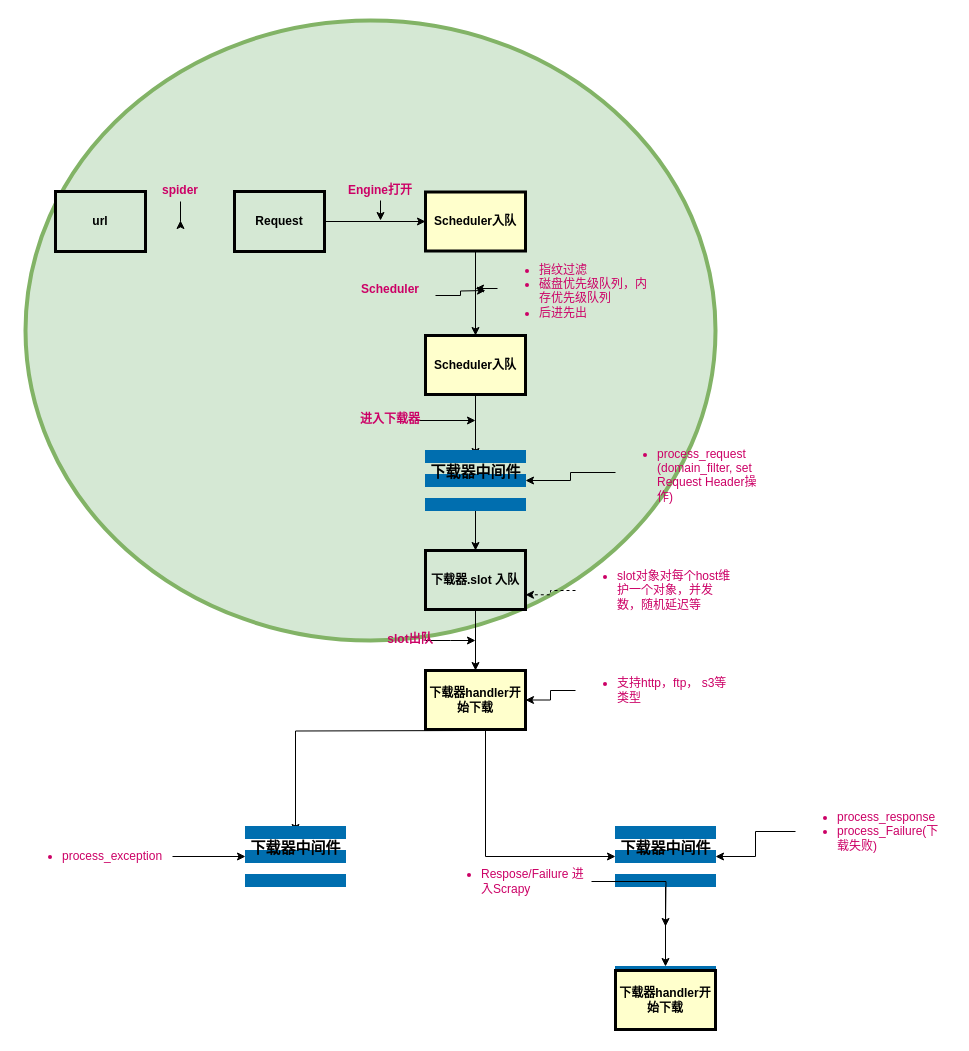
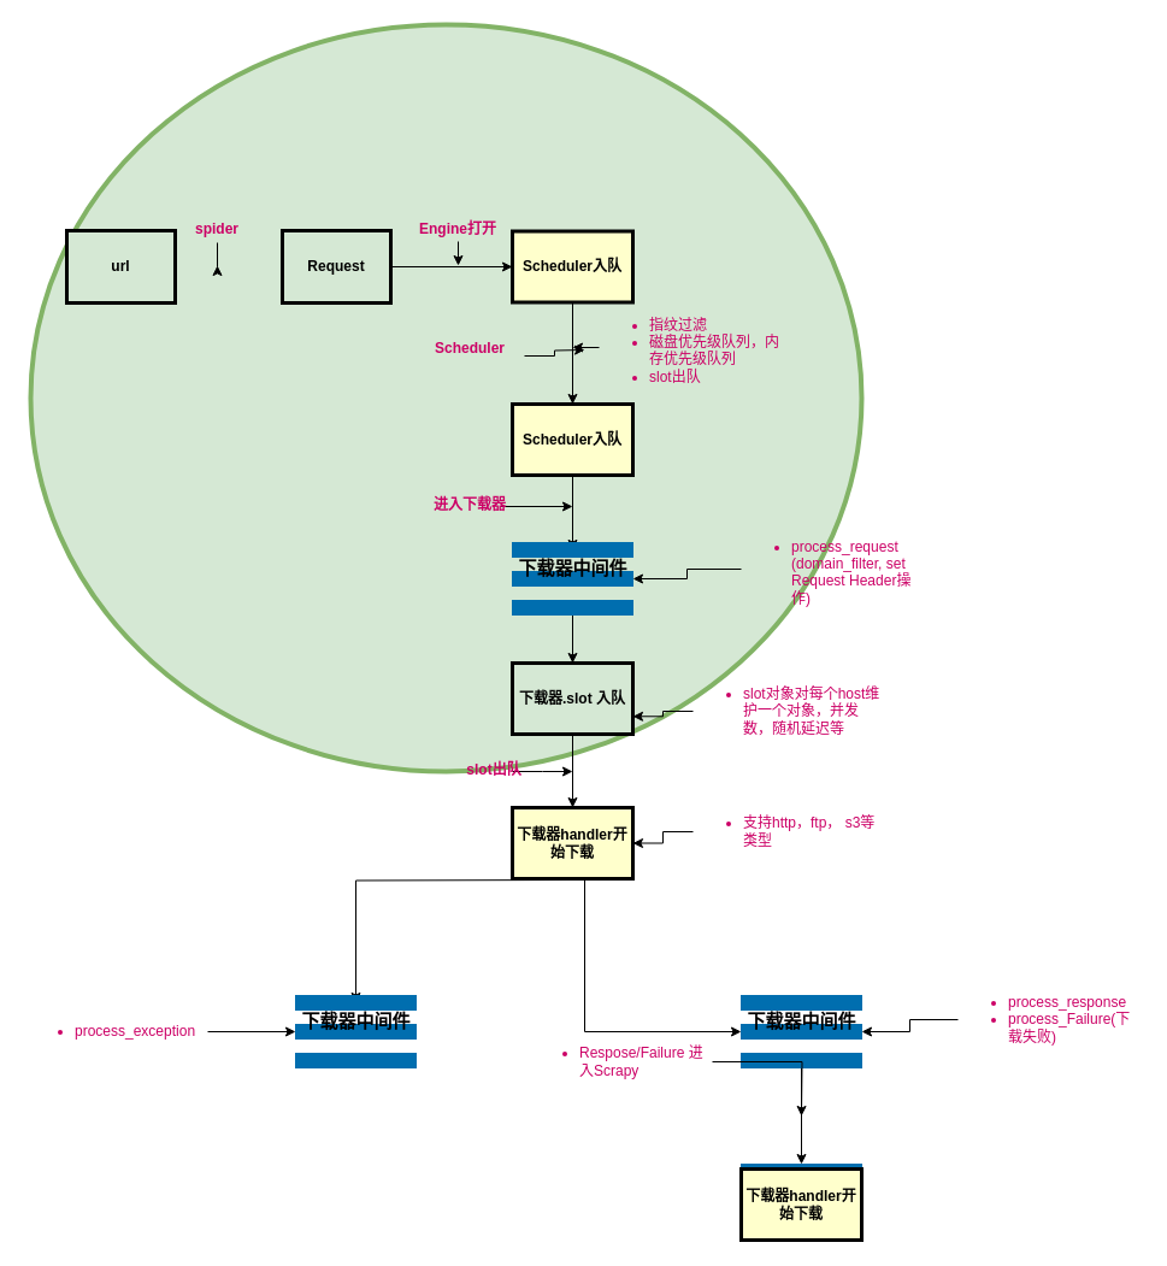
  <mxCell id="0" />
  <mxCell id="1" parent="0" />
  <mxCell id="2" value="&lt;span style=&quot;color: rgba(0 , 0 , 0 , 0) ; font-family: monospace ; font-size: 0px ; white-space: nowrap&quot;&gt;%3CmxGraphModel%3E%3Croot%3E%3CmxCell%20id%3D%220%22%2F%3E%3CmxCell%20id%3D%221%22%20parent%3D%220%22%2F%3E%3CmxCell%20id%3D%222%22%20value%3D%22%26lt%3Bul%20style%3D%26quot%3Bfont-size%3A%2012px%26quot%3B%26gt%3B%26lt%3Bli%26gt%3B%E6%8C%87%E7%BA%B9%E8%BF%87%E6%BB%A4%26lt%3B%2Fli%26gt%3B%26lt%3Bli%26gt%3B%E7%A3%81%E7%9B%98%E4%BC%98%E5%85%88%E7%BA%A7%E9%98%9F%E5%88%97%EF%BC%8C%E5%86%85%E5%AD%98%E4%BC%98%E5%85%88%E7%BA%A7%E9%98%9F%E5%88%97%26lt%3B%2Fli%26gt%3B%26lt%3Bli%26gt%3B%E5%90%8E%E8%BF%9B%E5%85%88%E5%87%BA%26lt%3B%2Fli%26gt%3B%26lt%3B%2Ful%26gt%3B%22%20style%3D%22text%3BstrokeColor%3Dnone%3BfillColor%3Dnone%3Bhtml%3D1%3BwhiteSpace%3Dwrap%3BverticalAlign%3Dmiddle%3Boverflow%3Dhidden%3BlabelBackgroundColor%3Dnone%3BfontSize%3D34%3BfontColor%3D%23CC0066%3Balign%3Dleft%3B%22%20vertex%3D%221%22%20parent%3D%221%22%3E%3CmxGeometry%20x%3D%22482%22%20y%3D%22308%22%20width%3D%22160%22%20height%3D%2280%22%20as%3D%22geometry%22%2F%3E%3C%2FmxCell%3E%3C%2Froot%3E%3C%2FmxGraphModel%3E&lt;/span&gt;" style="ellipse;whiteSpace=wrap;html=1;labelBackgroundColor=none;strokeColor=#82b366;strokeWidth=4;fillColor=#d5e8d4;fontSize=34;align=left;verticalAlign=top;spacingRight=4;spacingLeft=85;spacingTop=85;" vertex="1" parent="1"><mxGeometry x="25" y="20" width="690" height="620" as="geometry" /></mxCell>
  <mxCell id="3" value="url" style="whiteSpace=wrap;align=center;verticalAlign=middle;fontStyle=1;strokeWidth=3;fillColor=#d5e8d4;" parent="1" vertex="1"><mxGeometry x="55" y="191" width="90" height="60" as="geometry" /></mxCell>
  <mxCell id="4" value="" style="edgeStyle=orthogonalEdgeStyle;rounded=0;orthogonalLoop=1;jettySize=auto;html=1;fontSize=34;fontColor=#0F0F0F;entryX=0;entryY=0.5;entryDx=0;entryDy=0;" edge="1" parent="1" source="5" target="9"><mxGeometry relative="1" as="geometry"><mxPoint x="425" y="221" as="targetPoint" /></mxGeometry></mxCell>
  <mxCell id="5" value="Request" style="whiteSpace=wrap;align=center;verticalAlign=middle;fontStyle=1;strokeWidth=3;fillColor=#d5e8d4;" parent="1" vertex="1"><mxGeometry x="234" y="191" width="90" height="60" as="geometry" /></mxCell>
  <mxCell id="6" value="" style="edgeStyle=orthogonalEdgeStyle;rounded=0;orthogonalLoop=1;jettySize=auto;html=1;fontSize=34;fontColor=#CC0066;" edge="1" parent="1" source="7"><mxGeometry relative="1" as="geometry"><mxPoint x="180" y="220" as="targetPoint" /></mxGeometry></mxCell>
  <mxCell id="7" value="spider" style="text;spacingTop=-5;align=center;fontColor=#CC0066;fontStyle=1" parent="1" vertex="1"><mxGeometry x="165" y="181" width="30" height="20" as="geometry" /></mxCell>
  <mxCell id="8" value="" style="edgeStyle=orthogonalEdgeStyle;rounded=0;orthogonalLoop=1;jettySize=auto;html=1;fontSize=34;" edge="1" parent="1" source="9" target="11"><mxGeometry relative="1" as="geometry" /></mxCell>
  <mxCell id="9" value="Scheduler入队" style="whiteSpace=wrap;align=center;verticalAlign=middle;fontStyle=1;strokeWidth=3;fillColor=#FFFFCC" vertex="1" parent="1"><mxGeometry x="425" y="191.5" width="100" height="59" as="geometry" /></mxCell>
  <mxCell id="10" value="" style="edgeStyle=orthogonalEdgeStyle;rounded=0;orthogonalLoop=1;jettySize=auto;html=1;fontSize=34;fontColor=#CC0066;entryX=0.1;entryY=0.5;entryDx=0;entryDy=0;entryPerimeter=0;" edge="1" parent="1" source="11" target="19"><mxGeometry relative="1" as="geometry"><mxPoint x="475" y="474" as="targetPoint" /></mxGeometry></mxCell>
  <mxCell id="11" value="Scheduler入队" style="whiteSpace=wrap;align=center;verticalAlign=middle;fontStyle=1;strokeWidth=3;fillColor=#FFFFCC" vertex="1" parent="1"><mxGeometry x="425" y="335" width="100" height="59" as="geometry" /></mxCell>
  <mxCell id="12" value="" style="edgeStyle=orthogonalEdgeStyle;rounded=0;orthogonalLoop=1;jettySize=auto;html=1;fontSize=34;fontColor=#CC0066;" edge="1" parent="1" source="13"><mxGeometry relative="1" as="geometry"><mxPoint x="380" y="220" as="targetPoint" /></mxGeometry></mxCell>
  <mxCell id="13" value="Engine打开" style="text;spacingTop=-5;align=center;fontColor=#CC0066;fontStyle=1" vertex="1" parent="1"><mxGeometry x="365" y="181" width="30" height="19" as="geometry" /></mxCell>
  <mxCell id="14" style="edgeStyle=orthogonalEdgeStyle;rounded=0;orthogonalLoop=1;jettySize=auto;html=1;fontSize=34;fontColor=#CC0066;" edge="1" parent="1" source="15"><mxGeometry relative="1" as="geometry"><mxPoint x="485" y="290" as="targetPoint" /></mxGeometry></mxCell>
  <mxCell id="15" value="Scheduler" style="text;spacingTop=-5;align=center;fontColor=#CC0066;fontStyle=1" vertex="1" parent="1"><mxGeometry x="345" y="280" width="90" height="30" as="geometry" /></mxCell>
  <mxCell id="16" style="edgeStyle=orthogonalEdgeStyle;rounded=0;orthogonalLoop=1;jettySize=auto;html=1;entryX=-0.5;entryY=0.5;entryDx=0;entryDy=0;entryPerimeter=0;fontSize=34;fontColor=#CC0066;" edge="1" parent="1" source="17" target="19"><mxGeometry relative="1" as="geometry" /></mxCell>
  <mxCell id="17" value="进入下载器" style="text;spacingTop=-5;align=center;fontColor=#CC0066;fontStyle=1" vertex="1" parent="1"><mxGeometry x="365" y="410" width="50" height="20" as="geometry" /></mxCell>
  <mxCell id="18" value="" style="edgeStyle=orthogonalEdgeStyle;rounded=0;orthogonalLoop=1;jettySize=auto;html=1;fontSize=34;fontColor=#CC0066;" edge="1" parent="1" source="19" target="25"><mxGeometry relative="1" as="geometry" /></mxCell>
  <mxCell id="19" value="&lt;p&gt;&lt;span style=&quot;font-size: 15px&quot;&gt;&lt;b&gt;&lt;font color=&quot;#000000&quot;&gt;下载器中间件&lt;/font&gt;&lt;/b&gt;&lt;/span&gt;&lt;/p&gt;" style="shape=parallelMarker;direction=south;html=1;outlineConnect=0;labelBackgroundColor=none;strokeColor=#006EAF;strokeWidth=4;fillColor=#1ba1e2;fontSize=34;fontColor=#ffffff;align=center;verticalAlign=middle;spacingBottom=30;" vertex="1" parent="1"><mxGeometry x="425" y="450" width="100" height="60" as="geometry" /></mxCell>
  <mxCell id="20" style="edgeStyle=orthogonalEdgeStyle;rounded=0;orthogonalLoop=1;jettySize=auto;html=1;fontSize=34;fontColor=#CC0066;" edge="1" parent="1" source="21"><mxGeometry relative="1" as="geometry"><mxPoint x="475" y="288" as="targetPoint" /></mxGeometry></mxCell>
- <mxCell id="21" value="&lt;ul style=&quot;font-size: 12px&quot;&gt;&lt;li&gt;指纹过滤&lt;/li&gt;&lt;li&gt;磁盘优先级队列，内存优先级队列&lt;/li&gt;&lt;li&gt;后进先出&lt;/li&gt;&lt;/ul&gt;" style="text;strokeColor=none;fillColor=none;html=1;whiteSpace=wrap;verticalAlign=middle;overflow=hidden;labelBackgroundColor=none;fontSize=34;fontColor=#CC0066;align=left;" vertex="1" parent="1"><mxGeometry x="497" y="248" width="160" height="80" as="geometry" /></mxCell>
+ <mxCell id="21" value="&lt;ul style=&quot;font-size: 12px&quot;&gt;&lt;li&gt;指纹过滤&lt;/li&gt;&lt;li&gt;磁盘优先级队列，内存优先级队列&lt;/li&gt;&lt;li&gt;slot出队&lt;/li&gt;&lt;/ul&gt;" style="text;strokeColor=none;fillColor=none;html=1;whiteSpace=wrap;verticalAlign=middle;overflow=hidden;labelBackgroundColor=none;fontSize=34;fontColor=#CC0066;align=left;" vertex="1" parent="1"><mxGeometry x="497" y="248" width="160" height="80" as="geometry" /></mxCell>
  <mxCell id="22" style="edgeStyle=orthogonalEdgeStyle;rounded=0;orthogonalLoop=1;jettySize=auto;html=1;fontSize=34;fontColor=#CC0066;" edge="1" parent="1" source="23" target="19"><mxGeometry relative="1" as="geometry" /></mxCell>
  <mxCell id="23" value="&lt;ul style=&quot;font-size: 12px&quot;&gt;&lt;li&gt;process_request (domain_filter, set Request Header操作)&lt;/li&gt;&lt;/ul&gt;" style="text;strokeColor=none;fillColor=none;html=1;whiteSpace=wrap;verticalAlign=middle;overflow=hidden;labelBackgroundColor=none;fontSize=34;fontColor=#CC0066;align=left;" vertex="1" parent="1"><mxGeometry x="615" y="432" width="152" height="80" as="geometry" /></mxCell>
  <mxCell id="24" value="" style="edgeStyle=orthogonalEdgeStyle;rounded=0;orthogonalLoop=1;jettySize=auto;html=1;fontSize=34;fontColor=#CC0066;" edge="1" parent="1" source="25" target="29"><mxGeometry relative="1" as="geometry" /></mxCell>
  <mxCell id="25" value="下载器.slot 入队" style="whiteSpace=wrap;align=center;verticalAlign=middle;fontStyle=1;strokeWidth=3;fillColor=#d5e8d4;" vertex="1" parent="1"><mxGeometry x="425" y="550" width="100" height="59" as="geometry" /></mxCell>
- <mxCell id="26" style="edgeStyle=orthogonalEdgeStyle;rounded=0;orthogonalLoop=1;jettySize=auto;html=1;entryX=1;entryY=0.75;entryDx=0;entryDy=0;fontSize=34;fontColor=#CC0066;dashed=1;" edge="1" parent="1" source="27" target="25"><mxGeometry relative="1" as="geometry" /></mxCell>
+ <mxCell id="26" style="edgeStyle=orthogonalEdgeStyle;rounded=0;orthogonalLoop=1;jettySize=auto;html=1;entryX=1;entryY=0.75;entryDx=0;entryDy=0;fontSize=34;fontColor=#CC0066;" edge="1" parent="1" source="27" target="25"><mxGeometry relative="1" as="geometry" /></mxCell>
  <mxCell id="27" value="&lt;ul style=&quot;font-size: 12px&quot;&gt;&lt;li&gt;slot对象对每个host维护一个对象，并发数，随机延迟等&lt;/li&gt;&lt;/ul&gt;" style="text;strokeColor=none;fillColor=none;html=1;whiteSpace=wrap;verticalAlign=middle;overflow=hidden;labelBackgroundColor=none;fontSize=34;fontColor=#CC0066;align=left;" vertex="1" parent="1"><mxGeometry x="575" y="550" width="160" height="80" as="geometry" /></mxCell>
  <mxCell id="28" style="edgeStyle=orthogonalEdgeStyle;rounded=0;orthogonalLoop=1;jettySize=auto;html=1;fontSize=34;fontColor=#CC0066;" edge="1" parent="1" source="29" target="37"><mxGeometry relative="1" as="geometry"><Array as="points"><mxPoint x="485" y="856" /></Array></mxGeometry></mxCell>
  <mxCell id="29" value="下载器handler开始下载" style="whiteSpace=wrap;align=center;verticalAlign=middle;fontStyle=1;strokeWidth=3;fillColor=#FFFFCC" vertex="1" parent="1"><mxGeometry x="425" y="670" width="100" height="59" as="geometry" /></mxCell>
  <mxCell id="30" value="" style="edgeStyle=orthogonalEdgeStyle;rounded=0;orthogonalLoop=1;jettySize=auto;html=1;fontSize=34;fontColor=#CC0066;" edge="1" parent="1" source="31"><mxGeometry relative="1" as="geometry"><mxPoint x="475" y="640" as="targetPoint" /></mxGeometry></mxCell>
  <mxCell id="31" value="slot出队" style="text;spacingTop=-5;align=center;fontColor=#CC0066;fontStyle=1" vertex="1" parent="1"><mxGeometry x="395" y="630" width="30" height="20" as="geometry" /></mxCell>
  <mxCell id="32" style="edgeStyle=orthogonalEdgeStyle;rounded=0;orthogonalLoop=1;jettySize=auto;html=1;entryX=1;entryY=0.5;entryDx=0;entryDy=0;fontSize=34;fontColor=#CC0066;" edge="1" parent="1" source="33" target="29"><mxGeometry relative="1" as="geometry" /></mxCell>
  <mxCell id="33" value="&lt;ul style=&quot;font-size: 12px&quot;&gt;&lt;li&gt;支持http，ftp， s3等类型&lt;/li&gt;&lt;/ul&gt;" style="text;strokeColor=none;fillColor=none;html=1;whiteSpace=wrap;verticalAlign=middle;overflow=hidden;labelBackgroundColor=none;fontSize=34;fontColor=#CC0066;align=left;" vertex="1" parent="1"><mxGeometry x="575" y="650" width="160" height="80" as="geometry" /></mxCell>
  <mxCell id="34" value="" style="edgeStyle=orthogonalEdgeStyle;rounded=0;orthogonalLoop=1;jettySize=auto;html=1;fontSize=34;fontColor=#CC0066;entryX=0.1;entryY=0.5;entryDx=0;entryDy=0;entryPerimeter=0;" edge="1" parent="1" target="35"><mxGeometry relative="1" as="geometry"><mxPoint x="475" y="730" as="sourcePoint" /><mxPoint x="295" y="850" as="targetPoint" /></mxGeometry></mxCell>
  <mxCell id="35" value="&lt;p&gt;&lt;span style=&quot;font-size: 15px&quot;&gt;&lt;b&gt;&lt;font color=&quot;#000000&quot;&gt;下载器中间件&lt;/font&gt;&lt;/b&gt;&lt;/span&gt;&lt;/p&gt;" style="shape=parallelMarker;direction=south;html=1;outlineConnect=0;labelBackgroundColor=none;strokeColor=#006EAF;strokeWidth=4;fillColor=#1ba1e2;fontSize=34;fontColor=#ffffff;align=center;verticalAlign=middle;spacingBottom=30;" vertex="1" parent="1"><mxGeometry x="245" y="826" width="100" height="60" as="geometry" /></mxCell>
  <mxCell id="36" value="" style="edgeStyle=orthogonalEdgeStyle;rounded=0;orthogonalLoop=1;jettySize=auto;html=1;fontSize=34;fontColor=#CC0066;" edge="1" parent="1" source="37" target="38"><mxGeometry relative="1" as="geometry" /></mxCell>
  <mxCell id="37" value="&lt;p&gt;&lt;span style=&quot;font-size: 15px&quot;&gt;&lt;b&gt;&lt;font color=&quot;#000000&quot;&gt;下载器中间件&lt;/font&gt;&lt;/b&gt;&lt;/span&gt;&lt;/p&gt;" style="shape=parallelMarker;direction=south;html=1;outlineConnect=0;labelBackgroundColor=none;strokeColor=#006EAF;strokeWidth=4;fillColor=#1ba1e2;fontSize=34;fontColor=#ffffff;align=center;verticalAlign=middle;spacingBottom=30;" vertex="1" parent="1"><mxGeometry x="615" y="826" width="100" height="60" as="geometry" /></mxCell>
  <mxCell id="38" value="&lt;p&gt;&lt;span style=&quot;font-size: 15px&quot;&gt;&lt;b&gt;&lt;font color=&quot;#000000&quot;&gt;下载器中间件&lt;/font&gt;&lt;/b&gt;&lt;/span&gt;&lt;/p&gt;" style="shape=parallelMarker;direction=south;html=1;outlineConnect=0;labelBackgroundColor=none;strokeColor=#006EAF;strokeWidth=4;fillColor=#1ba1e2;fontSize=34;fontColor=#ffffff;align=center;verticalAlign=middle;spacingBottom=30;" vertex="1" parent="1"><mxGeometry x="615" y="966" width="100" height="60" as="geometry" /></mxCell>
  <mxCell id="39" style="edgeStyle=orthogonalEdgeStyle;rounded=0;orthogonalLoop=1;jettySize=auto;html=1;entryX=0.5;entryY=0;entryDx=0;entryDy=0;fontSize=34;fontColor=#CC0066;" edge="1" parent="1" source="40" target="37"><mxGeometry relative="1" as="geometry" /></mxCell>
- <mxCell id="40" value="&lt;ul style=&quot;font-size: 12px&quot;&gt;&lt;li&gt;process_response&amp;nbsp;&lt;/li&gt;&lt;li&gt;process_Failure(下载失败)&lt;/li&gt;&lt;/ul&gt;" style="text;strokeColor=none;fillColor=none;html=1;whiteSpace=wrap;verticalAlign=middle;overflow=hidden;labelBackgroundColor=none;fontSize=34;fontColor=#CC0066;align=left;" vertex="1" parent="1"><mxGeometry x="795" y="791" width="152" height="80" as="geometry" /></mxCell>
+ <mxCell id="40" value="&lt;ul style=&quot;font-size: 12px&quot;&gt;&lt;li&gt;process_response&amp;nbsp;&lt;/li&gt;&lt;li&gt;process_Failure(下载失败)&lt;/li&gt;&lt;/ul&gt;" style="text;strokeColor=none;fillColor=none;html=1;whiteSpace=wrap;verticalAlign=middle;overflow=hidden;labelBackgroundColor=none;fontSize=34;fontColor=#CC0066;align=left;" vertex="1" parent="1"><mxGeometry x="795" y="806" width="152" height="80" as="geometry" /></mxCell>
  <mxCell id="41" style="edgeStyle=orthogonalEdgeStyle;rounded=0;orthogonalLoop=1;jettySize=auto;html=1;entryX=0.5;entryY=1;entryDx=0;entryDy=0;fontSize=34;fontColor=#CC0066;" edge="1" parent="1" source="42" target="35"><mxGeometry relative="1" as="geometry" /></mxCell>
  <mxCell id="42" value="&lt;ul style=&quot;font-size: 12px&quot;&gt;&lt;li&gt;process_exception&lt;/li&gt;&lt;/ul&gt;" style="text;strokeColor=none;fillColor=none;html=1;whiteSpace=wrap;verticalAlign=middle;overflow=hidden;labelBackgroundColor=none;fontSize=34;fontColor=#CC0066;align=left;" vertex="1" parent="1"><mxGeometry x="20" y="816" width="152" height="80" as="geometry" /></mxCell>
  <mxCell id="43" value="下载器handler开始下载" style="whiteSpace=wrap;align=center;verticalAlign=middle;fontStyle=1;strokeWidth=3;fillColor=#FFFFCC" vertex="1" parent="1"><mxGeometry x="615" y="970" width="100" height="59" as="geometry" /></mxCell>
  <mxCell id="44" style="edgeStyle=orthogonalEdgeStyle;rounded=0;orthogonalLoop=1;jettySize=auto;html=1;fontSize=34;fontColor=#CC0066;" edge="1" parent="1" source="45"><mxGeometry relative="1" as="geometry"><mxPoint x="665" y="926" as="targetPoint" /></mxGeometry></mxCell>
  <mxCell id="45" value="&lt;ul style=&quot;font-size: 12px&quot;&gt;&lt;li&gt;Respose/Failure 进入Scrapy&lt;/li&gt;&lt;/ul&gt;" style="text;strokeColor=none;fillColor=none;html=1;whiteSpace=wrap;verticalAlign=middle;overflow=hidden;labelBackgroundColor=none;fontSize=34;fontColor=#CC0066;align=left;" vertex="1" parent="1"><mxGeometry x="439" y="841" width="152" height="80" as="geometry" /></mxCell>
